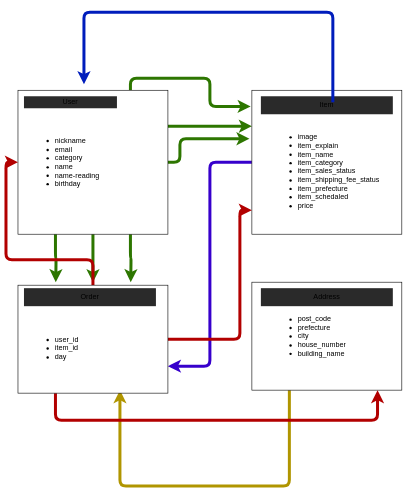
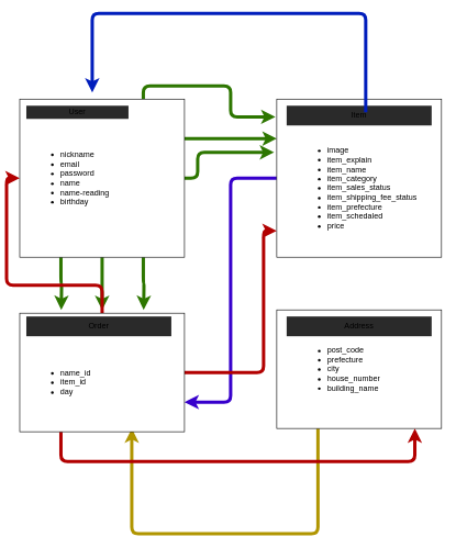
  <mxCell id="0" />
  <mxCell id="1" parent="0" />
  <mxCell id="2" style="edgeStyle=orthogonalEdgeStyle;rounded=1;sketch=0;orthogonalLoop=1;jettySize=auto;html=1;exitX=0.25;exitY=1;exitDx=0;exitDy=0;fillColor=#60a917;strokeColor=#2D7600;strokeWidth=5;" edge="1" parent="1" source="8"><mxGeometry relative="1" as="geometry"><mxPoint x="83" y="470" as="targetPoint" /></mxGeometry></mxCell>
  <mxCell id="3" style="edgeStyle=orthogonalEdgeStyle;rounded=1;sketch=0;orthogonalLoop=1;jettySize=auto;html=1;exitX=0.75;exitY=1;exitDx=0;exitDy=0;fillColor=#60a917;strokeColor=#2D7600;strokeWidth=5;" edge="1" parent="1" source="8"><mxGeometry relative="1" as="geometry"><mxPoint x="208" y="470" as="targetPoint" /></mxGeometry></mxCell>
  <mxCell id="4" style="edgeStyle=orthogonalEdgeStyle;rounded=1;sketch=0;orthogonalLoop=1;jettySize=auto;html=1;exitX=0.5;exitY=1;exitDx=0;exitDy=0;fillColor=#60a917;strokeColor=#2D7600;strokeWidth=5;" edge="1" parent="1" source="8"><mxGeometry relative="1" as="geometry"><mxPoint x="145" y="470" as="targetPoint" /></mxGeometry></mxCell>
  <mxCell id="5" style="edgeStyle=orthogonalEdgeStyle;rounded=1;sketch=0;orthogonalLoop=1;jettySize=auto;html=1;exitX=1;exitY=0.25;exitDx=0;exitDy=0;entryX=0;entryY=0.25;entryDx=0;entryDy=0;fillColor=#60a917;strokeColor=#2D7600;strokeWidth=5;" edge="1" parent="1" source="8" target="11"><mxGeometry relative="1" as="geometry" /></mxCell>
  <mxCell id="6" style="edgeStyle=orthogonalEdgeStyle;rounded=1;sketch=0;orthogonalLoop=1;jettySize=auto;html=1;entryX=-0.016;entryY=0.337;entryDx=0;entryDy=0;entryPerimeter=0;fillColor=#60a917;strokeColor=#2D7600;strokeWidth=5;" edge="1" parent="1" source="8" target="11"><mxGeometry relative="1" as="geometry"><Array as="points"><mxPoint x="290" y="270" /><mxPoint x="290" y="231" /></Array></mxGeometry></mxCell>
  <mxCell id="7" style="edgeStyle=orthogonalEdgeStyle;rounded=1;sketch=0;orthogonalLoop=1;jettySize=auto;html=1;exitX=0.75;exitY=0;exitDx=0;exitDy=0;entryX=-0.008;entryY=0.112;entryDx=0;entryDy=0;entryPerimeter=0;fillColor=#60a917;strokeColor=#2D7600;strokeWidth=5;" edge="1" parent="1" source="8" target="11"><mxGeometry relative="1" as="geometry" /></mxCell>
  <mxCell id="8" value="" style="rounded=0;whiteSpace=wrap;html=1;sketch=0;" vertex="1" parent="1"><mxGeometry x="20" y="150" width="250" height="240" as="geometry" /></mxCell>
- <mxCell id="9" value="&lt;ul&gt;&lt;li&gt;nickname&lt;/li&gt;&lt;li&gt;email&lt;/li&gt;&lt;li&gt;category&lt;/li&gt;&lt;li&gt;name&lt;/li&gt;&lt;li&gt;name-reading&lt;/li&gt;&lt;li&gt;birthday&lt;/li&gt;&lt;/ul&gt;" style="text;html=1;whiteSpace=wrap;verticalAlign=middle;overflow=hidden;rounded=0;sketch=0;" vertex="1" parent="1"><mxGeometry x="40" y="200" width="200" height="140" as="geometry" /></mxCell>
+ <mxCell id="9" value="&lt;ul&gt;&lt;li&gt;nickname&lt;/li&gt;&lt;li&gt;email&lt;/li&gt;&lt;li&gt;password&lt;/li&gt;&lt;li&gt;name&lt;/li&gt;&lt;li&gt;name-reading&lt;/li&gt;&lt;li&gt;birthday&lt;/li&gt;&lt;/ul&gt;" style="text;html=1;whiteSpace=wrap;verticalAlign=middle;overflow=hidden;rounded=0;sketch=0;" vertex="1" parent="1"><mxGeometry x="40" y="200" width="200" height="140" as="geometry" /></mxCell>
  <mxCell id="10" style="edgeStyle=orthogonalEdgeStyle;rounded=1;sketch=0;orthogonalLoop=1;jettySize=auto;html=1;entryX=1;entryY=0.75;entryDx=0;entryDy=0;fillColor=#6a00ff;strokeColor=#3700CC;strokeWidth=5;" edge="1" parent="1" source="11" target="17"><mxGeometry relative="1" as="geometry" /></mxCell>
  <mxCell id="11" value="" style="rounded=0;whiteSpace=wrap;html=1;sketch=0;" vertex="1" parent="1"><mxGeometry x="410" y="150" width="250" height="240" as="geometry" /></mxCell>
  <mxCell id="12" style="edgeStyle=orthogonalEdgeStyle;rounded=1;sketch=0;orthogonalLoop=1;jettySize=auto;html=1;exitX=0.25;exitY=1;exitDx=0;exitDy=0;strokeWidth=5;fillColor=#e3c800;strokeColor=#B09500;" edge="1" parent="1" source="13" target="22"><mxGeometry relative="1" as="geometry"><Array as="points"><mxPoint x="473" y="810" /><mxPoint x="190" y="810" /></Array></mxGeometry></mxCell>
  <mxCell id="13" value="" style="rounded=0;whiteSpace=wrap;html=1;sketch=0;" vertex="1" parent="1"><mxGeometry x="410" y="470" width="250" height="180" as="geometry" /></mxCell>
  <mxCell id="14" style="edgeStyle=orthogonalEdgeStyle;rounded=1;sketch=0;orthogonalLoop=1;jettySize=auto;html=1;fillColor=#e51400;strokeColor=#B20000;strokeWidth=5;" edge="1" parent="1" source="17"><mxGeometry relative="1" as="geometry"><mxPoint x="410" y="350" as="targetPoint" /><Array as="points"><mxPoint x="390" y="565" /><mxPoint x="390" y="350" /></Array></mxGeometry></mxCell>
  <mxCell id="15" style="edgeStyle=orthogonalEdgeStyle;rounded=1;sketch=0;orthogonalLoop=1;jettySize=auto;html=1;entryX=0;entryY=0.5;entryDx=0;entryDy=0;fillColor=#e51400;strokeColor=#B20000;strokeWidth=5;" edge="1" parent="1" source="17" target="8"><mxGeometry relative="1" as="geometry" /></mxCell>
  <mxCell id="16" style="edgeStyle=orthogonalEdgeStyle;rounded=1;sketch=0;orthogonalLoop=1;jettySize=auto;html=1;exitX=0.25;exitY=1;exitDx=0;exitDy=0;entryX=0.838;entryY=1;entryDx=0;entryDy=0;entryPerimeter=0;strokeWidth=5;fillColor=#e51400;strokeColor=#B20000;" edge="1" parent="1" source="17" target="13"><mxGeometry relative="1" as="geometry"><Array as="points"><mxPoint x="83" y="700" /><mxPoint x="620" y="700" /></Array></mxGeometry></mxCell>
  <mxCell id="17" value="" style="rounded=0;whiteSpace=wrap;html=1;sketch=0;" vertex="1" parent="1"><mxGeometry x="20" y="475" width="250" height="180" as="geometry" /></mxCell>
  <mxCell id="18" value="User" style="text;html=1;align=center;verticalAlign=middle;whiteSpace=wrap;rounded=0;sketch=0;fillColor=#2a2a2a;" vertex="1" parent="1"><mxGeometry x="30" y="160" width="155" height="20" as="geometry" /></mxCell>
  <mxCell id="19" value="Item" style="text;html=1;align=center;verticalAlign=middle;whiteSpace=wrap;rounded=0;sketch=0;fillColor=#2a2a2a;" vertex="1" parent="1"><mxGeometry x="425" y="160" width="220" height="30" as="geometry" /></mxCell>
  <mxCell id="20" value="Address" style="text;html=1;align=center;verticalAlign=middle;whiteSpace=wrap;rounded=0;sketch=0;fillColor=#2a2a2a;" vertex="1" parent="1"><mxGeometry x="425" y="480" width="220" height="30" as="geometry" /></mxCell>
  <mxCell id="21" value="Order" style="text;html=1;align=center;verticalAlign=middle;whiteSpace=wrap;rounded=0;sketch=0;fillColor=#2a2a2a;" vertex="1" parent="1"><mxGeometry x="30" y="480" width="220" height="30" as="geometry" /></mxCell>
- <mxCell id="22" value="&lt;ul&gt;&lt;li&gt;user_id&lt;/li&gt;&lt;li&gt;item_id&lt;/li&gt;&lt;li&gt;day&lt;/li&gt;&lt;/ul&gt;" style="text;html=1;whiteSpace=wrap;verticalAlign=middle;overflow=hidden;rounded=0;sketch=0;" vertex="1" parent="1"><mxGeometry x="40" y="510" width="200" height="140" as="geometry" /></mxCell>
+ <mxCell id="22" value="&lt;ul&gt;&lt;li&gt;name_id&lt;/li&gt;&lt;li&gt;item_id&lt;/li&gt;&lt;li&gt;day&lt;/li&gt;&lt;/ul&gt;" style="text;html=1;whiteSpace=wrap;verticalAlign=middle;overflow=hidden;rounded=0;sketch=0;" vertex="1" parent="1"><mxGeometry x="40" y="510" width="200" height="140" as="geometry" /></mxCell>
  <mxCell id="23" value="&lt;ul&gt;&lt;li&gt;post_code&lt;/li&gt;&lt;li&gt;prefecture&lt;/li&gt;&lt;li&gt;city&lt;/li&gt;&lt;li&gt;house_number&lt;/li&gt;&lt;li&gt;building_name&lt;/li&gt;&lt;/ul&gt;" style="text;html=1;whiteSpace=wrap;verticalAlign=middle;overflow=hidden;rounded=0;sketch=0;" vertex="1" parent="1"><mxGeometry x="445" y="490" width="200" height="140" as="geometry" /></mxCell>
  <mxCell id="24" style="edgeStyle=orthogonalEdgeStyle;rounded=1;sketch=0;orthogonalLoop=1;jettySize=auto;html=1;fillColor=#0050ef;strokeColor=#001DBC;strokeWidth=5;" edge="1" parent="1" source="25"><mxGeometry relative="1" as="geometry"><mxPoint x="130" y="140" as="targetPoint" /><Array as="points"><mxPoint x="545" y="20" /><mxPoint x="130" y="20" /></Array></mxGeometry></mxCell>
  <mxCell id="25" value="&lt;ul&gt;&lt;li&gt;image&lt;/li&gt;&lt;li&gt;item_explain&lt;/li&gt;&lt;li&gt;item_name&lt;/li&gt;&lt;li&gt;item_category&lt;/li&gt;&lt;li&gt;item_sales_status&lt;/li&gt;&lt;li&gt;item_shipping_fee_status&lt;/li&gt;&lt;li&gt;item_prefecture&lt;/li&gt;&lt;li&gt;item_schedaled&lt;/li&gt;&lt;li&gt;price&lt;/li&gt;&lt;/ul&gt;" style="text;html=1;whiteSpace=wrap;verticalAlign=middle;overflow=hidden;rounded=0;sketch=0;" vertex="1" parent="1"><mxGeometry x="445" y="170" width="200" height="230" as="geometry" /></mxCell>
